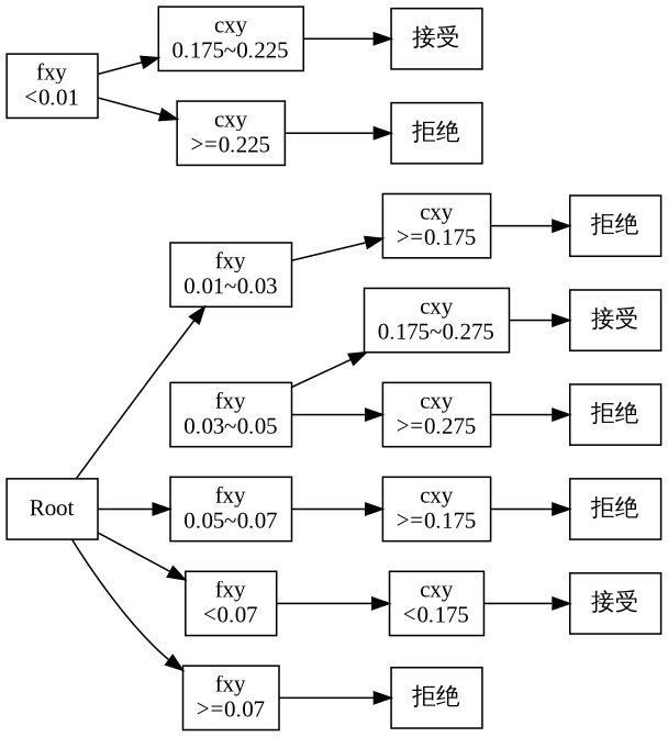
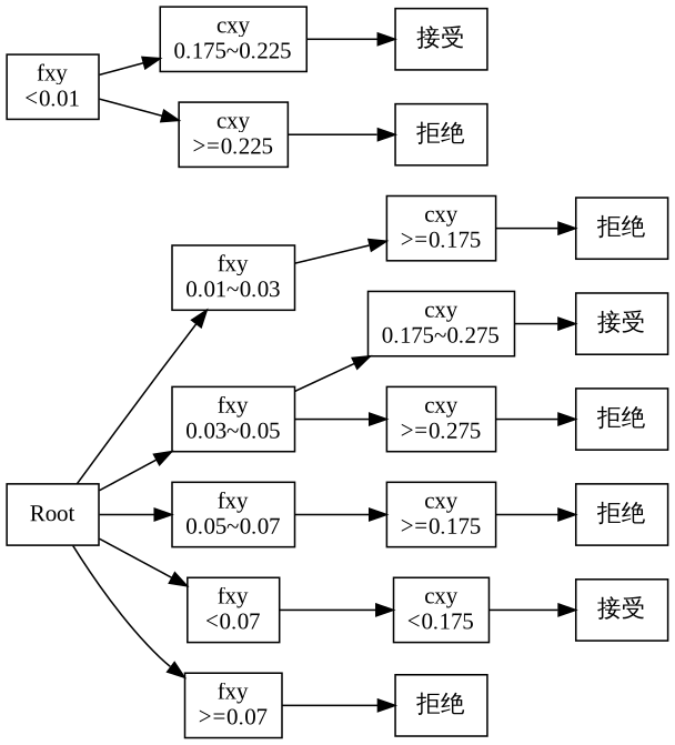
  digraph {
    fontname="Liberation Serif"
    rankdir=LR
    node [fontname="Liberation Serif" shape=box]
    edge [fontname="Liberation Serif"]
    n1 [label=Root]
    n2 [label="fxy\n0.01~0.03"]
    n3 [label="fxy\n0.03~0.05"]
    n4 [label="fxy\n0.05~0.07"]
    n5 [label="fxy\n<0.07"]
    n6 [label="fxy\n>=0.07"]
    n7 [label="cxy\n>=0.175"]
    n8 [label="cxy\n0.175~0.275"]
    n9 [label="cxy\n>=0.275"]
    n10 [label="cxy\n>=0.175"]
    n11 [label="fxy\n<0.01"]
    n12 [label="cxy\n0.175~0.225"]
    n13 [label="cxy\n>=0.225"]
    n14 [label="cxy\n<0.175"]
    n15 [label="拒绝"]
    n16 [label="拒绝"]
    n17 [label="接受"]
    n18 [label="拒绝"]
    n19 [label="拒绝"]
    n20 [label="接受"]
    n21 [label="拒绝"]
    n22 [label="接受"]
    n1 -> n2
+   n1 -> n3
    n1 -> n4
    n1 -> n5
    n1 -> n6
    n2 -> n7
    n3 -> n8
    n3 -> n9
    n4 -> n10
    n5 -> n14
    n6 -> n15
    n7 -> n16
    n8 -> n17
    n9 -> n18
    n10 -> n19
    n11 -> n12
    n11 -> n13
    n12 -> n20
    n13 -> n21
    n14 -> n22
  }
